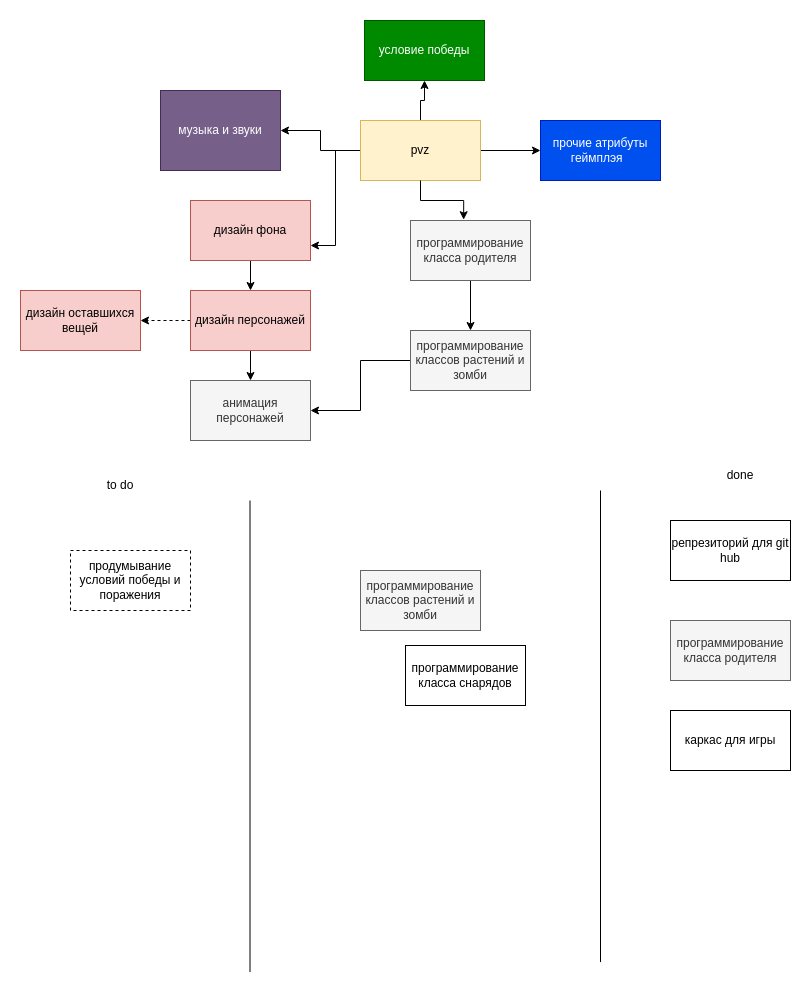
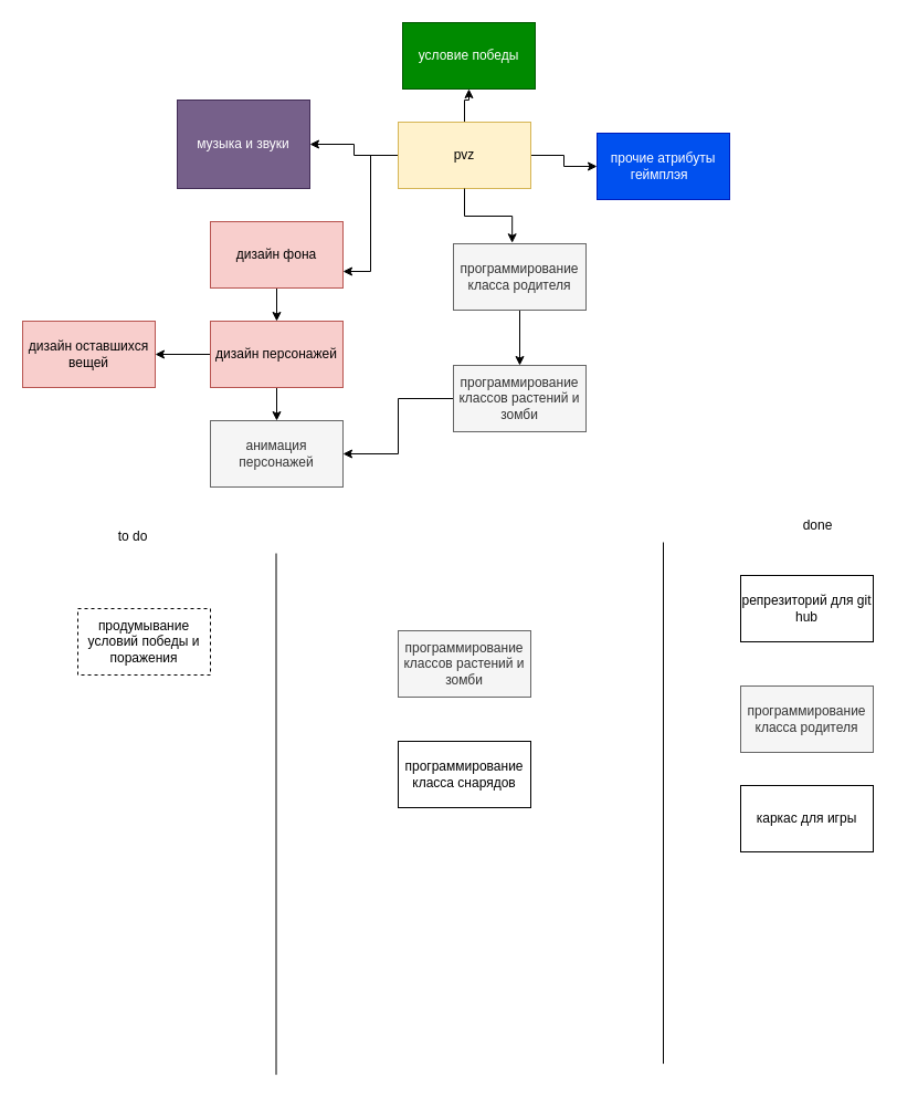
  <mxCell id="0" />
  <mxCell id="1" parent="0" />
  <mxCell id="2" style="edgeStyle=orthogonalEdgeStyle;rounded=0;orthogonalLoop=1;jettySize=auto;html=1;entryX=1;entryY=0.75;entryDx=0;entryDy=0;" parent="1" source="6" target="8" edge="1"><mxGeometry relative="1" as="geometry" /></mxCell>
  <mxCell id="3" style="edgeStyle=orthogonalEdgeStyle;rounded=0;orthogonalLoop=1;jettySize=auto;html=1;" parent="1" source="6" target="18" edge="1"><mxGeometry relative="1" as="geometry" /></mxCell>
  <mxCell id="4" style="edgeStyle=orthogonalEdgeStyle;rounded=0;orthogonalLoop=1;jettySize=auto;html=1;entryX=0;entryY=0.5;entryDx=0;entryDy=0;" parent="1" source="6" target="19" edge="1"><mxGeometry relative="1" as="geometry" /></mxCell>
  <mxCell id="5" style="edgeStyle=orthogonalEdgeStyle;rounded=0;orthogonalLoop=1;jettySize=auto;html=1;entryX=1;entryY=0.5;entryDx=0;entryDy=0;" parent="1" source="6" target="20" edge="1"><mxGeometry relative="1" as="geometry" /></mxCell>
- <mxCell id="6" value="pvz" style="rounded=0;whiteSpace=wrap;html=1;fillColor=#fff2cc;strokeColor=#d6b656;" parent="1" vertex="1"><mxGeometry x="360" y="120" width="120" height="60" as="geometry" /></mxCell>
+ <mxCell id="6" value="pvz" style="rounded=0;whiteSpace=wrap;html=1;fillColor=#fff2cc;strokeColor=#d6b656;" parent="1" vertex="1"><mxGeometry x="360" y="110" width="120" height="60" as="geometry" /></mxCell>
  <mxCell id="7" style="edgeStyle=orthogonalEdgeStyle;rounded=0;orthogonalLoop=1;jettySize=auto;html=1;entryX=0.5;entryY=0;entryDx=0;entryDy=0;" parent="1" source="8" target="11" edge="1"><mxGeometry relative="1" as="geometry" /></mxCell>
  <mxCell id="8" value="дизайн фона" style="rounded=0;whiteSpace=wrap;html=1;fillColor=#f8cecc;strokeColor=#b85450;" parent="1" vertex="1"><mxGeometry x="190" y="200" width="120" height="60" as="geometry" /></mxCell>
- <mxCell id="9" style="edgeStyle=orthogonalEdgeStyle;rounded=0;orthogonalLoop=1;jettySize=auto;html=1;entryX=1;entryY=0.5;entryDx=0;entryDy=0;dashed=1;" parent="1" source="11" target="12" edge="1"><mxGeometry relative="1" as="geometry" /></mxCell>
+ <mxCell id="9" style="edgeStyle=orthogonalEdgeStyle;rounded=0;orthogonalLoop=1;jettySize=auto;html=1;entryX=1;entryY=0.5;entryDx=0;entryDy=0;" parent="1" source="11" target="12" edge="1"><mxGeometry relative="1" as="geometry" /></mxCell>
  <mxCell id="10" style="edgeStyle=orthogonalEdgeStyle;rounded=0;orthogonalLoop=1;jettySize=auto;html=1;" parent="1" source="11" target="21" edge="1"><mxGeometry relative="1" as="geometry" /></mxCell>
  <mxCell id="11" value="дизайн персонажей" style="rounded=0;whiteSpace=wrap;html=1;fillColor=#f8cecc;strokeColor=#b85450;" parent="1" vertex="1"><mxGeometry x="190" y="290" width="120" height="60" as="geometry" /></mxCell>
  <mxCell id="12" value="дизайн оставшихся вещей" style="rounded=0;whiteSpace=wrap;html=1;fillColor=#f8cecc;strokeColor=#b85450;" parent="1" vertex="1"><mxGeometry x="20" y="290" width="120" height="60" as="geometry" /></mxCell>
  <mxCell id="13" style="edgeStyle=orthogonalEdgeStyle;rounded=0;orthogonalLoop=1;jettySize=auto;html=1;entryX=0.5;entryY=0;entryDx=0;entryDy=0;" parent="1" source="14" target="16" edge="1"><mxGeometry relative="1" as="geometry" /></mxCell>
  <mxCell id="14" value="программирование класса родителя" style="rounded=0;whiteSpace=wrap;html=1;fillColor=#f5f5f5;fontColor=#333333;strokeColor=#666666;" parent="1" vertex="1"><mxGeometry x="410" y="220" width="120" height="60" as="geometry" /></mxCell>
  <mxCell id="15" style="edgeStyle=orthogonalEdgeStyle;rounded=0;orthogonalLoop=1;jettySize=auto;html=1;entryX=1;entryY=0.5;entryDx=0;entryDy=0;" parent="1" source="16" target="21" edge="1"><mxGeometry relative="1" as="geometry" /></mxCell>
  <mxCell id="16" value="программирование классов растений и зомби" style="rounded=0;whiteSpace=wrap;html=1;fillColor=#f5f5f5;fontColor=#333333;strokeColor=#666666;" parent="1" vertex="1"><mxGeometry x="410" y="330" width="120" height="60" as="geometry" /></mxCell>
  <mxCell id="17" style="edgeStyle=orthogonalEdgeStyle;rounded=0;orthogonalLoop=1;jettySize=auto;html=1;entryX=0.443;entryY=-0.013;entryDx=0;entryDy=0;entryPerimeter=0;" parent="1" source="6" target="14" edge="1"><mxGeometry relative="1" as="geometry" /></mxCell>
  <mxCell id="18" value="условие победы" style="rounded=0;whiteSpace=wrap;html=1;fillColor=#008a00;fontColor=#ffffff;strokeColor=#005700;" parent="1" vertex="1"><mxGeometry x="364" y="20" width="120" height="60" as="geometry" /></mxCell>
  <mxCell id="19" value="прочие атрибуты геймплэя&amp;nbsp;&amp;nbsp;" style="rounded=0;whiteSpace=wrap;html=1;fillColor=#0050ef;fontColor=#ffffff;strokeColor=#001DBC;" parent="1" vertex="1"><mxGeometry x="540" y="120" width="120" height="60" as="geometry" /></mxCell>
  <mxCell id="20" value="музыка и звуки" style="rounded=0;whiteSpace=wrap;html=1;fillColor=#76608a;fontColor=#ffffff;strokeColor=#432D57;" parent="1" vertex="1"><mxGeometry x="160" y="90" width="120" height="80" as="geometry" /></mxCell>
  <mxCell id="21" value="анимация персонажей" style="rounded=0;whiteSpace=wrap;html=1;fillColor=#f5f5f5;fontColor=#333333;strokeColor=#666666;" parent="1" vertex="1"><mxGeometry x="190" y="380" width="120" height="60" as="geometry" /></mxCell>
  <mxCell id="22" value="" style="endArrow=none;html=1;rounded=0;" parent="1" edge="1"><mxGeometry width="50" height="50" relative="1" as="geometry"><mxPoint x="600" y="961.6" as="sourcePoint" /><mxPoint x="600" y="490" as="targetPoint" /></mxGeometry></mxCell>
  <mxCell id="23" value="" style="endArrow=none;html=1;rounded=0;" parent="1" edge="1"><mxGeometry width="50" height="50" relative="1" as="geometry"><mxPoint x="249.5" y="971.6" as="sourcePoint" /><mxPoint x="249.5" y="500" as="targetPoint" /></mxGeometry></mxCell>
  <mxCell id="24" value="программирование класса родителя" style="rounded=0;whiteSpace=wrap;html=1;fillColor=#f5f5f5;fontColor=#333333;strokeColor=#666666;" parent="1" vertex="1"><mxGeometry x="670" y="620" width="120" height="60" as="geometry" /></mxCell>
  <mxCell id="25" value="программирование классов растений и зомби" style="rounded=0;whiteSpace=wrap;html=1;fillColor=#f5f5f5;fontColor=#333333;strokeColor=#666666;" parent="1" vertex="1"><mxGeometry x="360" y="570" width="120" height="60" as="geometry" /></mxCell>
  <mxCell id="26" value="каркас для игры" style="rounded=0;whiteSpace=wrap;html=1;" parent="1" vertex="1"><mxGeometry x="670" y="710" width="120" height="60" as="geometry" /></mxCell>
  <mxCell id="27" value="to do" style="text;html=1;align=center;verticalAlign=middle;whiteSpace=wrap;rounded=0;" parent="1" vertex="1"><mxGeometry x="90" y="470" width="60" height="30" as="geometry" /></mxCell>
  <mxCell id="28" value="done" style="text;html=1;align=center;verticalAlign=middle;whiteSpace=wrap;rounded=0;" parent="1" vertex="1"><mxGeometry x="710" y="460" width="60" height="30" as="geometry" /></mxCell>
  <mxCell id="29" value="репрезиторий для git hub" style="rounded=0;whiteSpace=wrap;html=1;" parent="1" vertex="1"><mxGeometry x="670" y="520" width="120" height="60" as="geometry" /></mxCell>
  <mxCell id="30" value="продумывание условий победы и поражения" style="rounded=0;whiteSpace=wrap;html=1;dashed=1;" parent="1" vertex="1"><mxGeometry x="70" y="550" width="120" height="60" as="geometry" /></mxCell>
- <mxCell id="31" value="программирование класса снарядов" style="rounded=0;whiteSpace=wrap;html=1;" parent="1" vertex="1"><mxGeometry x="405" y="645" width="120" height="60" as="geometry" /></mxCell>
+ <mxCell id="31" value="программирование класса снарядов" style="rounded=0;whiteSpace=wrap;html=1;" parent="1" vertex="1"><mxGeometry x="360" y="670" width="120" height="60" as="geometry" /></mxCell>
